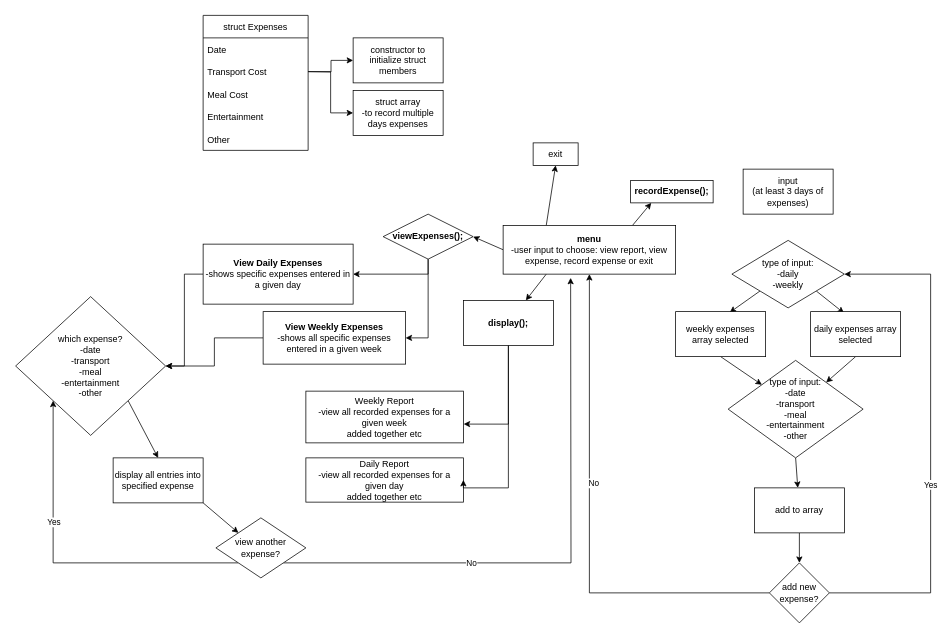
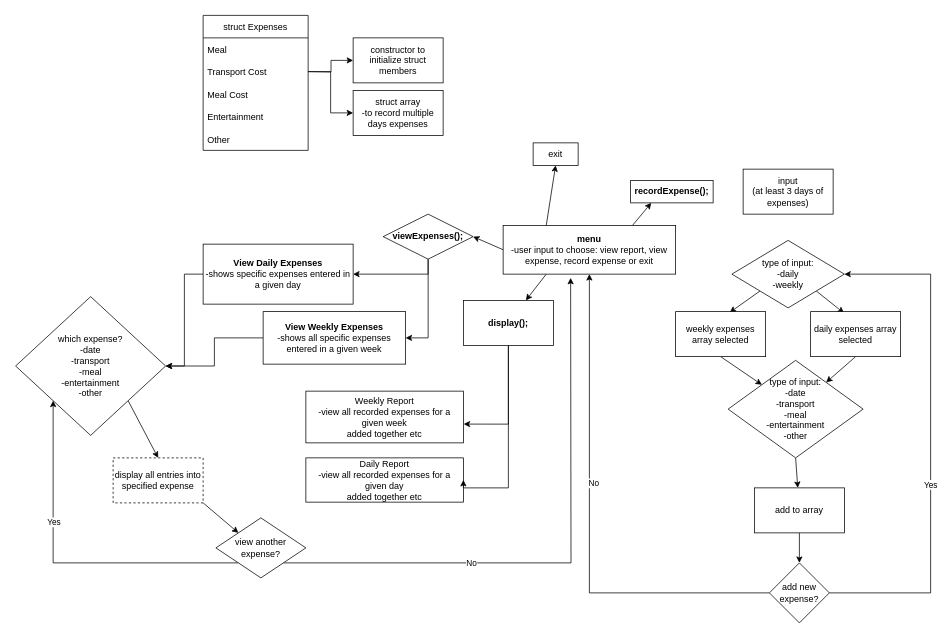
  <mxCell id="0" />
  <mxCell id="1" parent="0" />
  <mxCell id="2" value="struct Expenses" style="swimlane;fontStyle=0;childLayout=stackLayout;horizontal=1;startSize=30;horizontalStack=0;resizeParent=1;resizeParentMax=0;resizeLast=0;collapsible=1;marginBottom=0;" vertex="1" parent="1"><mxGeometry x="270" y="20" width="140" height="180" as="geometry" /></mxCell>
- <mxCell id="3" value="Date" style="text;strokeColor=none;fillColor=none;align=left;verticalAlign=middle;spacingLeft=4;spacingRight=4;overflow=hidden;points=[[0,0.5],[1,0.5]];portConstraint=eastwest;rotatable=0;" vertex="1" parent="2"><mxGeometry y="30" width="140" height="30" as="geometry" /></mxCell>
+ <mxCell id="3" value="Meal" style="text;strokeColor=none;fillColor=none;align=left;verticalAlign=middle;spacingLeft=4;spacingRight=4;overflow=hidden;points=[[0,0.5],[1,0.5]];portConstraint=eastwest;rotatable=0;" vertex="1" parent="2"><mxGeometry y="30" width="140" height="30" as="geometry" /></mxCell>
  <mxCell id="4" value="Transport Cost" style="text;strokeColor=none;fillColor=none;align=left;verticalAlign=middle;spacingLeft=4;spacingRight=4;overflow=hidden;points=[[0,0.5],[1,0.5]];portConstraint=eastwest;rotatable=0;" vertex="1" parent="2"><mxGeometry y="60" width="140" height="30" as="geometry" /></mxCell>
  <mxCell id="5" value="Meal Cost" style="text;strokeColor=none;fillColor=none;align=left;verticalAlign=middle;spacingLeft=4;spacingRight=4;overflow=hidden;points=[[0,0.5],[1,0.5]];portConstraint=eastwest;rotatable=0;" vertex="1" parent="2"><mxGeometry y="90" width="140" height="30" as="geometry" /></mxCell>
  <mxCell id="6" value="Entertainment" style="text;strokeColor=none;fillColor=none;align=left;verticalAlign=middle;spacingLeft=4;spacingRight=4;overflow=hidden;points=[[0,0.5],[1,0.5]];portConstraint=eastwest;rotatable=0;" vertex="1" parent="2"><mxGeometry y="120" width="140" height="30" as="geometry" /></mxCell>
  <mxCell id="7" value="Other" style="text;strokeColor=none;fillColor=none;align=left;verticalAlign=middle;spacingLeft=4;spacingRight=4;overflow=hidden;points=[[0,0.5],[1,0.5]];portConstraint=eastwest;rotatable=0;" vertex="1" parent="2"><mxGeometry y="150" width="140" height="30" as="geometry" /></mxCell>
  <mxCell id="8" value="Daily Report&lt;br&gt;-view all recorded expenses for a given day&lt;br&gt;added together etc" style="rounded=0;whiteSpace=wrap;html=1;" vertex="1" parent="1"><mxGeometry x="407" y="610" width="210" height="59" as="geometry" /></mxCell>
  <mxCell id="9" value="Weekly Report&lt;br&gt;-view all recorded expenses for a given week&lt;br&gt;added together etc" style="rounded=0;whiteSpace=wrap;html=1;" vertex="1" parent="1"><mxGeometry x="407" y="521" width="210" height="69" as="geometry" /></mxCell>
  <mxCell id="10" value="input&lt;br&gt;(at least 3 days of expenses)" style="rounded=0;whiteSpace=wrap;html=1;" vertex="1" parent="1"><mxGeometry x="990" y="225" width="120" height="60" as="geometry" /></mxCell>
  <mxCell id="11" style="edgeStyle=none;rounded=0;orthogonalLoop=1;jettySize=auto;html=1;exitX=0.25;exitY=0;exitDx=0;exitDy=0;entryX=0.5;entryY=1;entryDx=0;entryDy=0;" edge="1" parent="1" source="15" target="16"><mxGeometry relative="1" as="geometry" /></mxCell>
  <mxCell id="12" style="edgeStyle=none;rounded=0;orthogonalLoop=1;jettySize=auto;html=1;exitX=0.75;exitY=0;exitDx=0;exitDy=0;entryX=0.25;entryY=1;entryDx=0;entryDy=0;" edge="1" parent="1" source="15" target="26"><mxGeometry relative="1" as="geometry" /></mxCell>
  <mxCell id="13" style="edgeStyle=none;rounded=0;orthogonalLoop=1;jettySize=auto;html=1;exitX=0.25;exitY=1;exitDx=0;exitDy=0;" edge="1" parent="1" source="15" target="25"><mxGeometry relative="1" as="geometry" /></mxCell>
  <mxCell id="14" style="edgeStyle=none;rounded=0;orthogonalLoop=1;jettySize=auto;html=1;exitX=0;exitY=0.5;exitDx=0;exitDy=0;entryX=1;entryY=0.5;entryDx=0;entryDy=0;" edge="1" parent="1" source="15" target="29"><mxGeometry relative="1" as="geometry" /></mxCell>
  <mxCell id="15" value="&lt;b&gt;menu&lt;/b&gt;&lt;br&gt;-user input to choose: view report, view expense, record expense or exit" style="rounded=0;whiteSpace=wrap;html=1;" vertex="1" parent="1"><mxGeometry x="670" y="300" width="230" height="65" as="geometry" /></mxCell>
  <mxCell id="16" value="exit" style="rounded=0;whiteSpace=wrap;html=1;" vertex="1" parent="1"><mxGeometry x="710" y="190" width="60" height="30" as="geometry" /></mxCell>
  <mxCell id="17" value="constructor to initialize struct members" style="rounded=0;whiteSpace=wrap;html=1;" vertex="1" parent="1"><mxGeometry x="470" y="50" width="120" height="60" as="geometry" /></mxCell>
  <mxCell id="18" value="struct array&lt;br&gt;-to record multiple days expenses" style="rounded=0;whiteSpace=wrap;html=1;" vertex="1" parent="1"><mxGeometry x="470" y="120" width="120" height="60" as="geometry" /></mxCell>
  <mxCell id="19" style="edgeStyle=orthogonalEdgeStyle;rounded=0;orthogonalLoop=1;jettySize=auto;html=1;exitX=0;exitY=0.5;exitDx=0;exitDy=0;entryX=1;entryY=0.5;entryDx=0;entryDy=0;" edge="1" parent="1" source="20" target="47"><mxGeometry relative="1" as="geometry" /></mxCell>
  <mxCell id="20" value="&lt;b&gt;View Daily Expenses&lt;/b&gt;&lt;br&gt;-shows specific expenses entered in a given day" style="rounded=0;whiteSpace=wrap;html=1;" vertex="1" parent="1"><mxGeometry x="270" y="325" width="200" height="80" as="geometry" /></mxCell>
  <mxCell id="21" style="edgeStyle=orthogonalEdgeStyle;rounded=0;orthogonalLoop=1;jettySize=auto;html=1;exitX=0;exitY=0.5;exitDx=0;exitDy=0;entryX=1;entryY=0.5;entryDx=0;entryDy=0;" edge="1" parent="1" source="22" target="47"><mxGeometry relative="1" as="geometry" /></mxCell>
  <mxCell id="22" value="&lt;b&gt;View Weekly Expenses&lt;/b&gt;&lt;br&gt;-shows all specific expenses entered in a given week" style="rounded=0;whiteSpace=wrap;html=1;" vertex="1" parent="1"><mxGeometry x="350" y="415" width="190" height="70" as="geometry" /></mxCell>
  <mxCell id="23" style="edgeStyle=orthogonalEdgeStyle;rounded=0;orthogonalLoop=1;jettySize=auto;html=1;exitX=0.5;exitY=1;exitDx=0;exitDy=0;entryX=1;entryY=0.5;entryDx=0;entryDy=0;" edge="1" parent="1" source="25" target="8"><mxGeometry relative="1" as="geometry"><Array as="points"><mxPoint x="677" y="650" /></Array></mxGeometry></mxCell>
  <mxCell id="24" style="edgeStyle=orthogonalEdgeStyle;rounded=0;orthogonalLoop=1;jettySize=auto;html=1;exitX=0.5;exitY=1;exitDx=0;exitDy=0;entryX=1.002;entryY=0.637;entryDx=0;entryDy=0;entryPerimeter=0;" edge="1" parent="1" source="25" target="9"><mxGeometry relative="1" as="geometry" /></mxCell>
  <mxCell id="25" value="&lt;b&gt;display();&lt;/b&gt;" style="rounded=0;whiteSpace=wrap;html=1;" vertex="1" parent="1"><mxGeometry x="617" y="400" width="120" height="60" as="geometry" /></mxCell>
  <mxCell id="26" value="&lt;b&gt;recordExpense();&lt;/b&gt;" style="rounded=0;whiteSpace=wrap;html=1;" vertex="1" parent="1"><mxGeometry x="840" y="240" width="110" height="30" as="geometry" /></mxCell>
  <mxCell id="27" style="edgeStyle=orthogonalEdgeStyle;rounded=0;orthogonalLoop=1;jettySize=auto;html=1;exitX=0.5;exitY=1;exitDx=0;exitDy=0;entryX=1;entryY=0.5;entryDx=0;entryDy=0;" edge="1" parent="1" source="29" target="20"><mxGeometry relative="1" as="geometry" /></mxCell>
  <mxCell id="28" style="edgeStyle=orthogonalEdgeStyle;rounded=0;orthogonalLoop=1;jettySize=auto;html=1;exitX=0.5;exitY=1;exitDx=0;exitDy=0;entryX=1;entryY=0.5;entryDx=0;entryDy=0;" edge="1" parent="1" source="29" target="22"><mxGeometry relative="1" as="geometry" /></mxCell>
  <mxCell id="29" value="&lt;b&gt;viewExpenses();&lt;/b&gt;" style="rhombus;whiteSpace=wrap;html=1;" vertex="1" parent="1"><mxGeometry x="510" y="285" width="120" height="60" as="geometry" /></mxCell>
  <mxCell id="30" style="edgeStyle=none;rounded=0;orthogonalLoop=1;jettySize=auto;html=1;exitX=0;exitY=1;exitDx=0;exitDy=0;entryX=0.601;entryY=0.019;entryDx=0;entryDy=0;entryPerimeter=0;" edge="1" parent="1" source="32" target="34"><mxGeometry relative="1" as="geometry" /></mxCell>
  <mxCell id="31" style="edgeStyle=none;rounded=0;orthogonalLoop=1;jettySize=auto;html=1;exitX=1;exitY=1;exitDx=0;exitDy=0;entryX=0.371;entryY=0.033;entryDx=0;entryDy=0;entryPerimeter=0;" edge="1" parent="1" source="32" target="36"><mxGeometry relative="1" as="geometry" /></mxCell>
  <mxCell id="32" value="type of input:&lt;br&gt;-daily&lt;br&gt;-weekly" style="rhombus;whiteSpace=wrap;html=1;" vertex="1" parent="1"><mxGeometry x="975" y="320" width="150" height="90" as="geometry" /></mxCell>
  <mxCell id="33" style="edgeStyle=none;rounded=0;orthogonalLoop=1;jettySize=auto;html=1;exitX=0.5;exitY=1;exitDx=0;exitDy=0;entryX=0;entryY=0;entryDx=0;entryDy=0;" edge="1" parent="1" source="34" target="38"><mxGeometry relative="1" as="geometry" /></mxCell>
  <mxCell id="34" value="weekly expenses array selected" style="rounded=0;whiteSpace=wrap;html=1;" vertex="1" parent="1"><mxGeometry x="900" y="415" width="120" height="60" as="geometry" /></mxCell>
  <mxCell id="35" style="edgeStyle=none;rounded=0;orthogonalLoop=1;jettySize=auto;html=1;exitX=0.5;exitY=1;exitDx=0;exitDy=0;" edge="1" parent="1" source="36" target="38"><mxGeometry relative="1" as="geometry" /></mxCell>
  <mxCell id="36" value="daily expenses array selected" style="rounded=0;whiteSpace=wrap;html=1;" vertex="1" parent="1"><mxGeometry x="1080" y="415" width="120" height="60" as="geometry" /></mxCell>
  <mxCell id="37" style="edgeStyle=none;rounded=0;orthogonalLoop=1;jettySize=auto;html=1;exitX=0.5;exitY=1;exitDx=0;exitDy=0;" edge="1" parent="1" source="38" target="40"><mxGeometry relative="1" as="geometry" /></mxCell>
  <mxCell id="38" value="type of input:&lt;br&gt;-date&lt;br&gt;-transport&lt;br&gt;-meal&lt;br&gt;-entertainment&lt;br&gt;-other" style="rhombus;whiteSpace=wrap;html=1;" vertex="1" parent="1"><mxGeometry x="970" y="480" width="180" height="130" as="geometry" /></mxCell>
  <mxCell id="39" style="edgeStyle=none;rounded=0;orthogonalLoop=1;jettySize=auto;html=1;exitX=0.5;exitY=1;exitDx=0;exitDy=0;entryX=0.5;entryY=0;entryDx=0;entryDy=0;" edge="1" parent="1" source="40" target="45"><mxGeometry relative="1" as="geometry" /></mxCell>
  <mxCell id="40" value="add to array" style="rounded=0;whiteSpace=wrap;html=1;" vertex="1" parent="1"><mxGeometry x="1005" y="650" width="120" height="60" as="geometry" /></mxCell>
  <mxCell id="41" style="edgeStyle=orthogonalEdgeStyle;rounded=0;orthogonalLoop=1;jettySize=auto;html=1;" edge="1" parent="1" source="45" target="15"><mxGeometry relative="1" as="geometry" /></mxCell>
  <mxCell id="42" value="No" style="edgeLabel;html=1;align=center;verticalAlign=middle;resizable=0;points=[];" vertex="1" connectable="0" parent="41"><mxGeometry x="0.165" y="-5" relative="1" as="geometry"><mxPoint as="offset" /></mxGeometry></mxCell>
  <mxCell id="43" style="edgeStyle=orthogonalEdgeStyle;rounded=0;orthogonalLoop=1;jettySize=auto;html=1;exitX=1;exitY=0.5;exitDx=0;exitDy=0;entryX=1;entryY=0.5;entryDx=0;entryDy=0;" edge="1" parent="1" source="45" target="32"><mxGeometry relative="1" as="geometry"><Array as="points"><mxPoint x="1240" y="790" /><mxPoint x="1240" y="365" /></Array></mxGeometry></mxCell>
  <mxCell id="44" value="Yes" style="edgeLabel;html=1;align=center;verticalAlign=middle;resizable=0;points=[];" vertex="1" connectable="0" parent="43"><mxGeometry x="-0.17" y="1" relative="1" as="geometry"><mxPoint as="offset" /></mxGeometry></mxCell>
  <mxCell id="45" value="add new expense?" style="rhombus;whiteSpace=wrap;html=1;" vertex="1" parent="1"><mxGeometry x="1025" y="750" width="80" height="80" as="geometry" /></mxCell>
  <mxCell id="46" style="rounded=0;orthogonalLoop=1;jettySize=auto;html=1;exitX=1;exitY=1;exitDx=0;exitDy=0;entryX=0.5;entryY=0;entryDx=0;entryDy=0;" edge="1" parent="1" source="47" target="49"><mxGeometry relative="1" as="geometry" /></mxCell>
  <mxCell id="47" value="which expense?&lt;br&gt;-date&lt;br&gt;-transport&lt;br&gt;-meal&lt;br&gt;-entertainment&lt;br&gt;-other" style="rhombus;whiteSpace=wrap;html=1;" vertex="1" parent="1"><mxGeometry x="20" y="395" width="200" height="185" as="geometry" /></mxCell>
  <mxCell id="48" style="rounded=0;orthogonalLoop=1;jettySize=auto;html=1;exitX=1;exitY=1;exitDx=0;exitDy=0;entryX=0;entryY=0;entryDx=0;entryDy=0;" edge="1" parent="1" source="49" target="54"><mxGeometry relative="1" as="geometry" /></mxCell>
- <mxCell id="49" value="display all entries into specified expense" style="rounded=0;whiteSpace=wrap;html=1;" vertex="1" parent="1"><mxGeometry x="150" y="610" width="120" height="60" as="geometry" /></mxCell>
+ <mxCell id="49" value="display all entries into specified expense" style="rounded=0;whiteSpace=wrap;html=1;dashed=1;" vertex="1" parent="1"><mxGeometry x="150" y="610" width="120" height="60" as="geometry" /></mxCell>
  <mxCell id="50" style="edgeStyle=orthogonalEdgeStyle;rounded=0;orthogonalLoop=1;jettySize=auto;html=1;exitX=0;exitY=1;exitDx=0;exitDy=0;entryX=0;entryY=1;entryDx=0;entryDy=0;" edge="1" parent="1" source="54" target="47"><mxGeometry relative="1" as="geometry" /></mxCell>
  <mxCell id="51" value="Yes" style="edgeLabel;html=1;align=center;verticalAlign=middle;resizable=0;points=[];" vertex="1" connectable="0" parent="50"><mxGeometry x="0.302" relative="1" as="geometry"><mxPoint as="offset" /></mxGeometry></mxCell>
  <mxCell id="52" style="edgeStyle=orthogonalEdgeStyle;rounded=0;orthogonalLoop=1;jettySize=auto;html=1;exitX=1;exitY=1;exitDx=0;exitDy=0;" edge="1" parent="1" source="54"><mxGeometry relative="1" as="geometry"><mxPoint x="760" y="370" as="targetPoint" /></mxGeometry></mxCell>
  <mxCell id="53" value="No" style="edgeLabel;html=1;align=center;verticalAlign=middle;resizable=0;points=[];" vertex="1" connectable="0" parent="52"><mxGeometry x="-0.345" relative="1" as="geometry"><mxPoint as="offset" /></mxGeometry></mxCell>
  <mxCell id="54" value="view another expense?" style="rhombus;whiteSpace=wrap;html=1;" vertex="1" parent="1"><mxGeometry x="287" y="690" width="120" height="80" as="geometry" /></mxCell>
  <mxCell id="55" style="edgeStyle=orthogonalEdgeStyle;rounded=0;orthogonalLoop=1;jettySize=auto;html=1;entryX=0;entryY=0.5;entryDx=0;entryDy=0;" edge="1" parent="1" target="17"><mxGeometry relative="1" as="geometry"><mxPoint x="410" y="95" as="sourcePoint" /></mxGeometry></mxCell>
  <mxCell id="56" style="edgeStyle=orthogonalEdgeStyle;rounded=0;orthogonalLoop=1;jettySize=auto;html=1;exitX=1;exitY=0.5;exitDx=0;exitDy=0;entryX=0;entryY=0.5;entryDx=0;entryDy=0;" edge="1" parent="1" source="4" target="18"><mxGeometry relative="1" as="geometry" /></mxCell>
